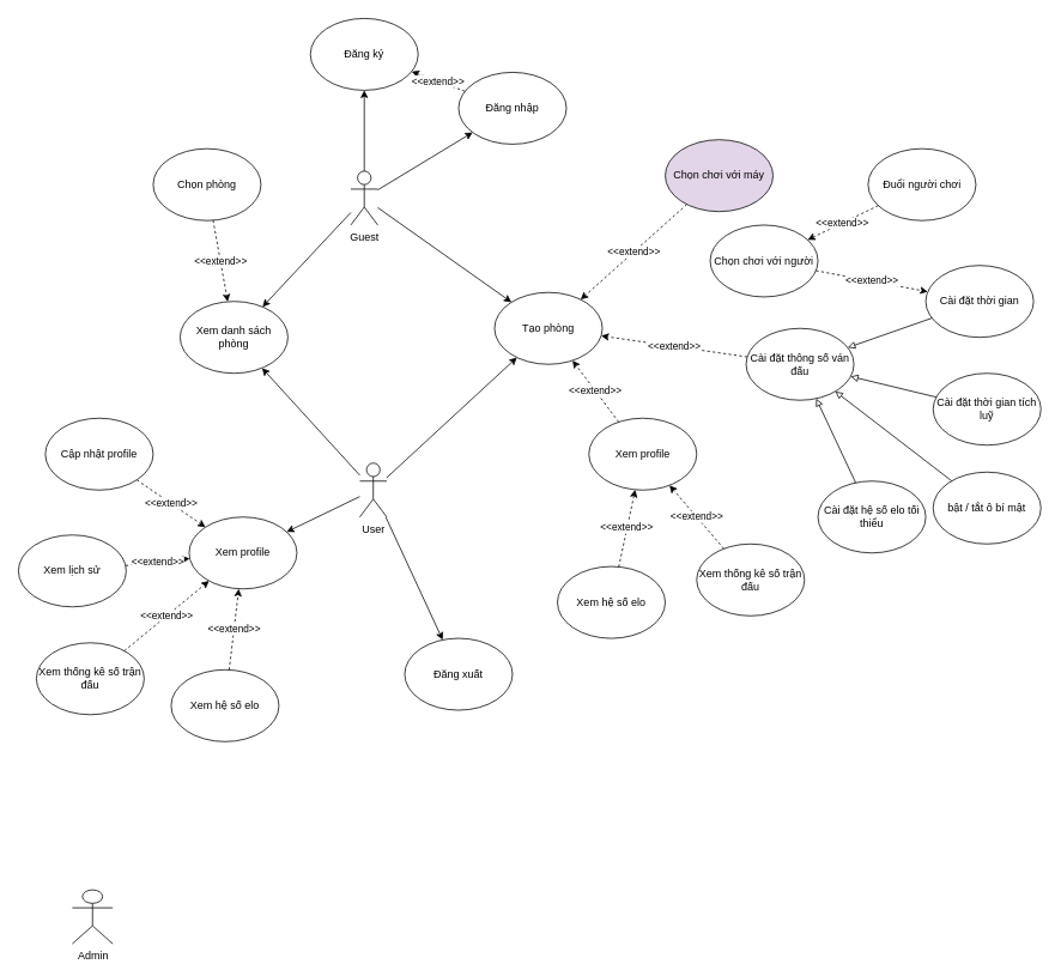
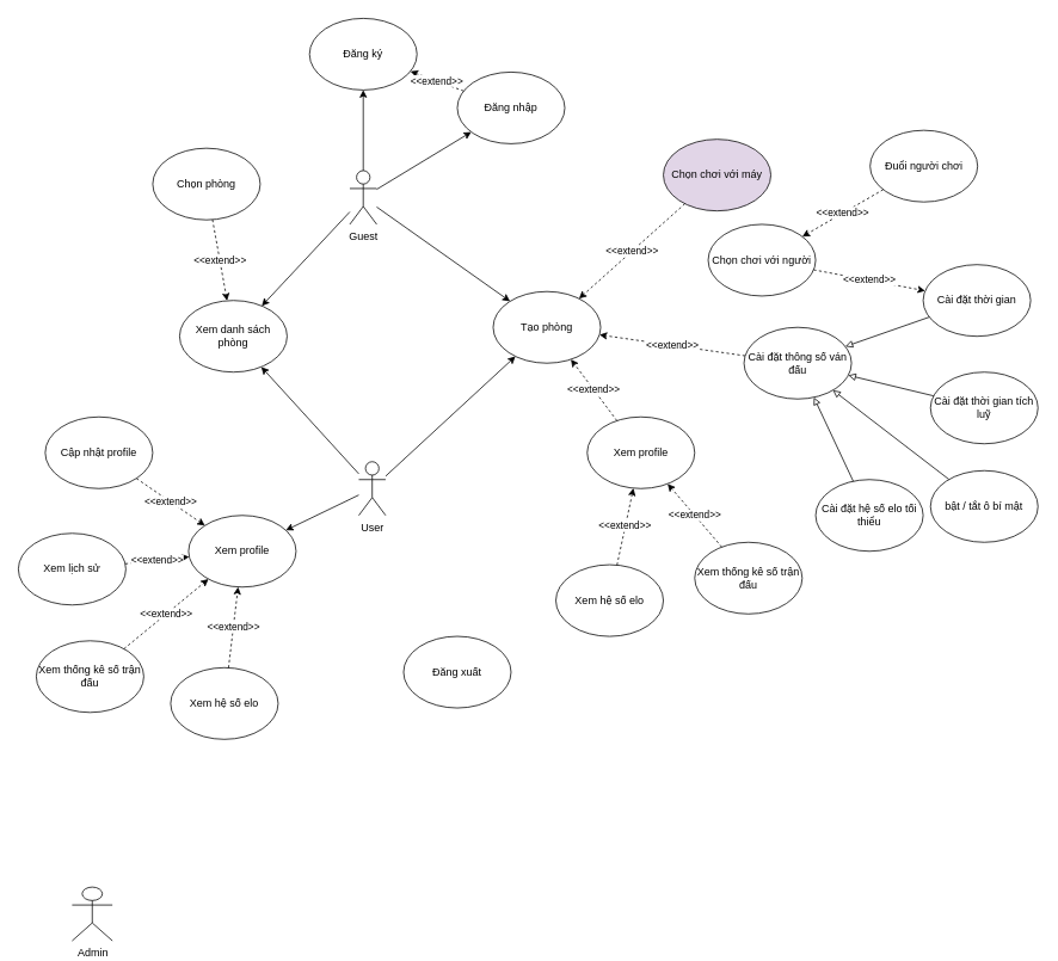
  <mxCell id="0" />
  <mxCell id="1" parent="0" />
  <mxCell id="2" style="edgeStyle=none;rounded=0;orthogonalLoop=1;jettySize=auto;html=1;" parent="1" source="5" target="12" edge="1"><mxGeometry relative="1" as="geometry"><mxPoint x="544.994" y="394.639" as="targetPoint" /></mxGeometry></mxCell>
  <mxCell id="3" style="edgeStyle=none;rounded=0;orthogonalLoop=1;jettySize=auto;html=1;" parent="1" source="5" target="13" edge="1"><mxGeometry relative="1" as="geometry"><mxPoint x="322.268" y="483.389" as="targetPoint" /></mxGeometry></mxCell>
  <mxCell id="4" style="edgeStyle=none;rounded=0;orthogonalLoop=1;jettySize=auto;html=1;endArrow=classic;endFill=1;" parent="1" source="5" target="33" edge="1"><mxGeometry relative="1" as="geometry" /></mxCell>
  <mxCell id="5" value="User" style="shape=umlActor;verticalLabelPosition=bottom;verticalAlign=top;html=1;outlineConnect=0;" parent="1" vertex="1"><mxGeometry x="400" y="515" width="30" height="60" as="geometry" /></mxCell>
  <mxCell id="6" value="Admin" style="shape=umlActor;verticalLabelPosition=bottom;verticalAlign=top;html=1;outlineConnect=0;" parent="1" vertex="1"><mxGeometry x="80" y="990" width="45" height="60" as="geometry" /></mxCell>
  <mxCell id="7" style="rounded=0;orthogonalLoop=1;jettySize=auto;html=1;" parent="1" source="11" target="13" edge="1"><mxGeometry relative="1" as="geometry" /></mxCell>
  <mxCell id="8" style="edgeStyle=none;rounded=0;orthogonalLoop=1;jettySize=auto;html=1;" parent="1" source="11" target="21" edge="1"><mxGeometry relative="1" as="geometry" /></mxCell>
  <mxCell id="9" style="edgeStyle=none;rounded=0;orthogonalLoop=1;jettySize=auto;html=1;" parent="1" source="11" target="22" edge="1"><mxGeometry relative="1" as="geometry" /></mxCell>
  <mxCell id="10" style="edgeStyle=none;rounded=0;orthogonalLoop=1;jettySize=auto;html=1;endArrow=classic;endFill=1;" parent="1" source="11" target="12" edge="1"><mxGeometry relative="1" as="geometry"><mxPoint x="537.327" y="328.868" as="targetPoint" /></mxGeometry></mxCell>
  <mxCell id="11" value="Guest" style="shape=umlActor;verticalLabelPosition=bottom;verticalAlign=top;html=1;outlineConnect=0;" parent="1" vertex="1"><mxGeometry x="390" y="190" width="30" height="60" as="geometry" /></mxCell>
  <mxCell id="12" value="Tạo phòng" style="ellipse;whiteSpace=wrap;html=1;" parent="1" vertex="1"><mxGeometry x="550" y="325" width="120" height="80" as="geometry" /></mxCell>
  <mxCell id="13" value="Xem danh sách phòng" style="ellipse;whiteSpace=wrap;html=1;" parent="1" vertex="1"><mxGeometry x="200" y="335" width="120" height="80" as="geometry" /></mxCell>
  <mxCell id="14" value="Chọn chơi với máy" style="ellipse;whiteSpace=wrap;html=1;fillColor=#e1d5e7;" parent="1" vertex="1"><mxGeometry x="740" y="155" width="120" height="80" as="geometry" /></mxCell>
  <mxCell id="15" value="&amp;lt;&amp;lt;extend&amp;gt;&amp;gt;" style="endArrow=classic;html=1;dashed=1;" parent="1" source="14" target="12" edge="1"><mxGeometry width="50" height="50" relative="1" as="geometry"><mxPoint x="740" y="415" as="sourcePoint" /><mxPoint x="790" y="365" as="targetPoint" /></mxGeometry></mxCell>
  <mxCell id="16" value="Chọn chơi với người" style="ellipse;whiteSpace=wrap;html=1;" parent="1" vertex="1"><mxGeometry x="790" y="250" width="120" height="80" as="geometry" /></mxCell>
  <mxCell id="17" value="&amp;lt;&amp;lt;extend&amp;gt;&amp;gt;" style="endArrow=classic;html=1;dashed=1;" parent="1" source="16" target="28" edge="1"><mxGeometry width="50" height="50" relative="1" as="geometry"><mxPoint x="770.002" y="443.402" as="sourcePoint" /><mxPoint x="799.5" y="465" as="targetPoint" /></mxGeometry></mxCell>
  <mxCell id="18" value="Cài đặt thông số ván đấu" style="ellipse;whiteSpace=wrap;html=1;" parent="1" vertex="1"><mxGeometry x="830" y="365" width="120" height="80" as="geometry" /></mxCell>
  <mxCell id="19" value="&amp;lt;&amp;lt;extend&amp;gt;&amp;gt;" style="endArrow=classic;html=1;dashed=1;" parent="1" source="35" target="33" edge="1"><mxGeometry width="50" height="50" relative="1" as="geometry"><mxPoint x="650.002" y="633.402" as="sourcePoint" /><mxPoint x="679.5" y="655" as="targetPoint" /></mxGeometry></mxCell>
  <mxCell id="20" value="&amp;lt;&amp;lt;extend&amp;gt;&amp;gt;" style="edgeStyle=none;rounded=0;orthogonalLoop=1;jettySize=auto;html=1;dashed=1;" parent="1" source="22" target="21" edge="1"><mxGeometry relative="1" as="geometry" /></mxCell>
  <mxCell id="21" value="Đăng ký" style="ellipse;whiteSpace=wrap;html=1;" parent="1" vertex="1"><mxGeometry x="345" y="20" width="120" height="80" as="geometry" /></mxCell>
  <mxCell id="22" value="Đăng nhập" style="ellipse;whiteSpace=wrap;html=1;" parent="1" vertex="1"><mxGeometry x="510" y="80" width="120" height="80" as="geometry" /></mxCell>
- <mxCell id="23" style="edgeStyle=none;rounded=0;orthogonalLoop=1;jettySize=auto;html=1;" parent="1" source="5" target="24" edge="1"><mxGeometry relative="1" as="geometry"><mxPoint x="418.929" y="575" as="sourcePoint" /></mxGeometry></mxCell>
  <mxCell id="24" value="Đăng xuất" style="ellipse;whiteSpace=wrap;html=1;" parent="1" vertex="1"><mxGeometry x="450" y="710" width="120" height="80" as="geometry" /></mxCell>
  <mxCell id="25" value="Xem profile" style="ellipse;whiteSpace=wrap;html=1;" parent="1" vertex="1"><mxGeometry x="655" y="465" width="120" height="80" as="geometry" /></mxCell>
  <mxCell id="26" value="&amp;lt;&amp;lt;extend&amp;gt;&amp;gt;" style="endArrow=classic;html=1;dashed=1;" parent="1" source="25" target="12" edge="1"><mxGeometry width="50" height="50" relative="1" as="geometry"><mxPoint x="862.464" y="403.655" as="sourcePoint" /><mxPoint x="777.47" y="386.494" as="targetPoint" /></mxGeometry></mxCell>
  <mxCell id="27" style="edgeStyle=none;rounded=0;orthogonalLoop=1;jettySize=auto;html=1;endArrow=block;endFill=0;" parent="1" source="28" target="18" edge="1"><mxGeometry relative="1" as="geometry" /></mxCell>
  <mxCell id="28" value="Cài đặt thời gian" style="ellipse;whiteSpace=wrap;html=1;" parent="1" vertex="1"><mxGeometry x="1030" y="295" width="120" height="80" as="geometry" /></mxCell>
  <mxCell id="29" style="edgeStyle=none;rounded=0;orthogonalLoop=1;jettySize=auto;html=1;endArrow=block;endFill=0;" parent="1" source="30" target="18" edge="1"><mxGeometry relative="1" as="geometry"><mxPoint x="969.997" y="494.995" as="targetPoint" /></mxGeometry></mxCell>
  <mxCell id="30" value="Cài đặt thời gian tích luỹ" style="ellipse;whiteSpace=wrap;html=1;" parent="1" vertex="1"><mxGeometry x="1038.17" y="415" width="120" height="80" as="geometry" /></mxCell>
  <mxCell id="31" style="edgeStyle=none;rounded=0;orthogonalLoop=1;jettySize=auto;html=1;endArrow=block;endFill=0;" parent="1" source="32" target="18" edge="1"><mxGeometry relative="1" as="geometry"><mxPoint x="969.997" y="614.845" as="targetPoint" /></mxGeometry></mxCell>
  <mxCell id="32" value="bật / tắt ô bí mật" style="ellipse;whiteSpace=wrap;html=1;" parent="1" vertex="1"><mxGeometry x="1038.17" y="525" width="120" height="80" as="geometry" /></mxCell>
  <mxCell id="33" value="Xem profile" style="ellipse;whiteSpace=wrap;html=1;" parent="1" vertex="1"><mxGeometry x="210" y="575" width="120" height="80" as="geometry" /></mxCell>
  <mxCell id="34" value="Cập nhật profile" style="ellipse;whiteSpace=wrap;html=1;" parent="1" vertex="1"><mxGeometry x="50" y="465" width="120" height="80" as="geometry" /></mxCell>
  <mxCell id="35" value="Xem lịch sử" style="ellipse;whiteSpace=wrap;html=1;" parent="1" vertex="1"><mxGeometry x="20" y="595" width="120" height="80" as="geometry" /></mxCell>
  <mxCell id="36" value="&amp;lt;&amp;lt;extend&amp;gt;&amp;gt;" style="endArrow=classic;html=1;dashed=1;" parent="1" source="34" target="33" edge="1"><mxGeometry width="50" height="50" relative="1" as="geometry"><mxPoint x="176.911" y="713.465" as="sourcePoint" /><mxPoint x="243.164" y="656.574" as="targetPoint" /></mxGeometry></mxCell>
  <mxCell id="37" value="&amp;lt;&amp;lt;extend&amp;gt;&amp;gt;" style="endArrow=classic;html=1;dashed=1;" parent="1" source="38" target="25" edge="1"><mxGeometry width="50" height="50" relative="1" as="geometry"><mxPoint x="1280.002" y="523.402" as="sourcePoint" /><mxPoint x="775.156" y="534.77" as="targetPoint" /></mxGeometry></mxCell>
  <mxCell id="38" value="Xem thống kê số trận đấu" style="ellipse;whiteSpace=wrap;html=1;" parent="1" vertex="1"><mxGeometry x="775" y="605" width="120" height="80" as="geometry" /></mxCell>
  <mxCell id="39" value="&amp;lt;&amp;lt;extend&amp;gt;&amp;gt;" style="endArrow=classic;html=1;dashed=1;" parent="1" source="40" target="33" edge="1"><mxGeometry width="50" height="50" relative="1" as="geometry"><mxPoint x="790.002" y="683.642" as="sourcePoint" /><mxPoint x="256.626" y="704.995" as="targetPoint" /></mxGeometry></mxCell>
  <mxCell id="40" value="Xem thống kê số trận đấu" style="ellipse;whiteSpace=wrap;html=1;" parent="1" vertex="1"><mxGeometry x="40" y="715" width="120" height="80" as="geometry" /></mxCell>
  <mxCell id="41" value="&amp;lt;&amp;lt;extend&amp;gt;&amp;gt;" style="endArrow=classic;html=1;dashed=1;" parent="1" source="18" target="12" edge="1"><mxGeometry width="50" height="50" relative="1" as="geometry"><mxPoint x="855.629" y="331.915" as="sourcePoint" /><mxPoint x="774.224" y="357.877" as="targetPoint" /></mxGeometry></mxCell>
- <mxCell id="42" value="Đuổi người chơi" style="ellipse;whiteSpace=wrap;html=1;" parent="1" vertex="1"><mxGeometry x="965.78" y="165" width="120" height="80" as="geometry" /></mxCell>
+ <mxCell id="42" value="Đuổi người chơi" style="ellipse;whiteSpace=wrap;html=1;" parent="1" vertex="1"><mxGeometry x="970.78" y="145" width="120" height="80" as="geometry" /></mxCell>
  <mxCell id="43" value="&amp;lt;&amp;lt;extend&amp;gt;&amp;gt;" style="endArrow=classic;html=1;dashed=1;" parent="1" source="42" target="16" edge="1"><mxGeometry width="50" height="50" relative="1" as="geometry"><mxPoint x="895.782" y="343.402" as="sourcePoint" /><mxPoint x="890.004" y="247.877" as="targetPoint" /></mxGeometry></mxCell>
  <mxCell id="44" value="Xem hệ số elo" style="ellipse;whiteSpace=wrap;html=1;" parent="1" vertex="1"><mxGeometry x="190" y="745" width="120" height="80" as="geometry" /></mxCell>
  <mxCell id="45" value="&amp;lt;&amp;lt;extend&amp;gt;&amp;gt;" style="endArrow=classic;html=1;dashed=1;" parent="1" source="44" target="33" edge="1"><mxGeometry width="50" height="50" relative="1" as="geometry"><mxPoint x="147.773" y="733.921" as="sourcePoint" /><mxPoint x="242.248" y="656.09" as="targetPoint" /></mxGeometry></mxCell>
  <mxCell id="46" value="Xem hệ số elo" style="ellipse;whiteSpace=wrap;html=1;" parent="1" vertex="1"><mxGeometry x="620" y="630.06" width="120" height="80" as="geometry" /></mxCell>
  <mxCell id="47" value="&amp;lt;&amp;lt;extend&amp;gt;&amp;gt;" style="endArrow=classic;html=1;dashed=1;" parent="1" source="46" target="25" edge="1"><mxGeometry width="50" height="50" relative="1" as="geometry"><mxPoint x="577.773" y="618.981" as="sourcePoint" /><mxPoint x="695.309" y="539.938" as="targetPoint" /></mxGeometry></mxCell>
  <mxCell id="48" value="Cài đặt hệ số elo tối thiểu" style="ellipse;whiteSpace=wrap;html=1;" parent="1" vertex="1"><mxGeometry x="910" y="535" width="120" height="80" as="geometry" /></mxCell>
  <mxCell id="49" style="edgeStyle=none;rounded=0;orthogonalLoop=1;jettySize=auto;html=1;endArrow=block;endFill=0;" parent="1" source="48" target="18" edge="1"><mxGeometry relative="1" as="geometry"><mxPoint x="956.939" y="446.521" as="targetPoint" /><mxPoint x="1071.164" y="543.514" as="sourcePoint" /></mxGeometry></mxCell>
  <mxCell id="50" value="Chọn phòng" style="ellipse;whiteSpace=wrap;html=1;" parent="1" vertex="1"><mxGeometry x="170" y="165" width="120" height="80" as="geometry" /></mxCell>
  <mxCell id="51" value="&amp;lt;&amp;lt;extend&amp;gt;&amp;gt;" style="endArrow=classic;html=1;dashed=1;" parent="1" source="50" target="13" edge="1"><mxGeometry width="50" height="50" relative="1" as="geometry"><mxPoint x="790.001" y="242.713" as="sourcePoint" /><mxPoint x="739.969" y="337.28" as="targetPoint" /></mxGeometry></mxCell>
